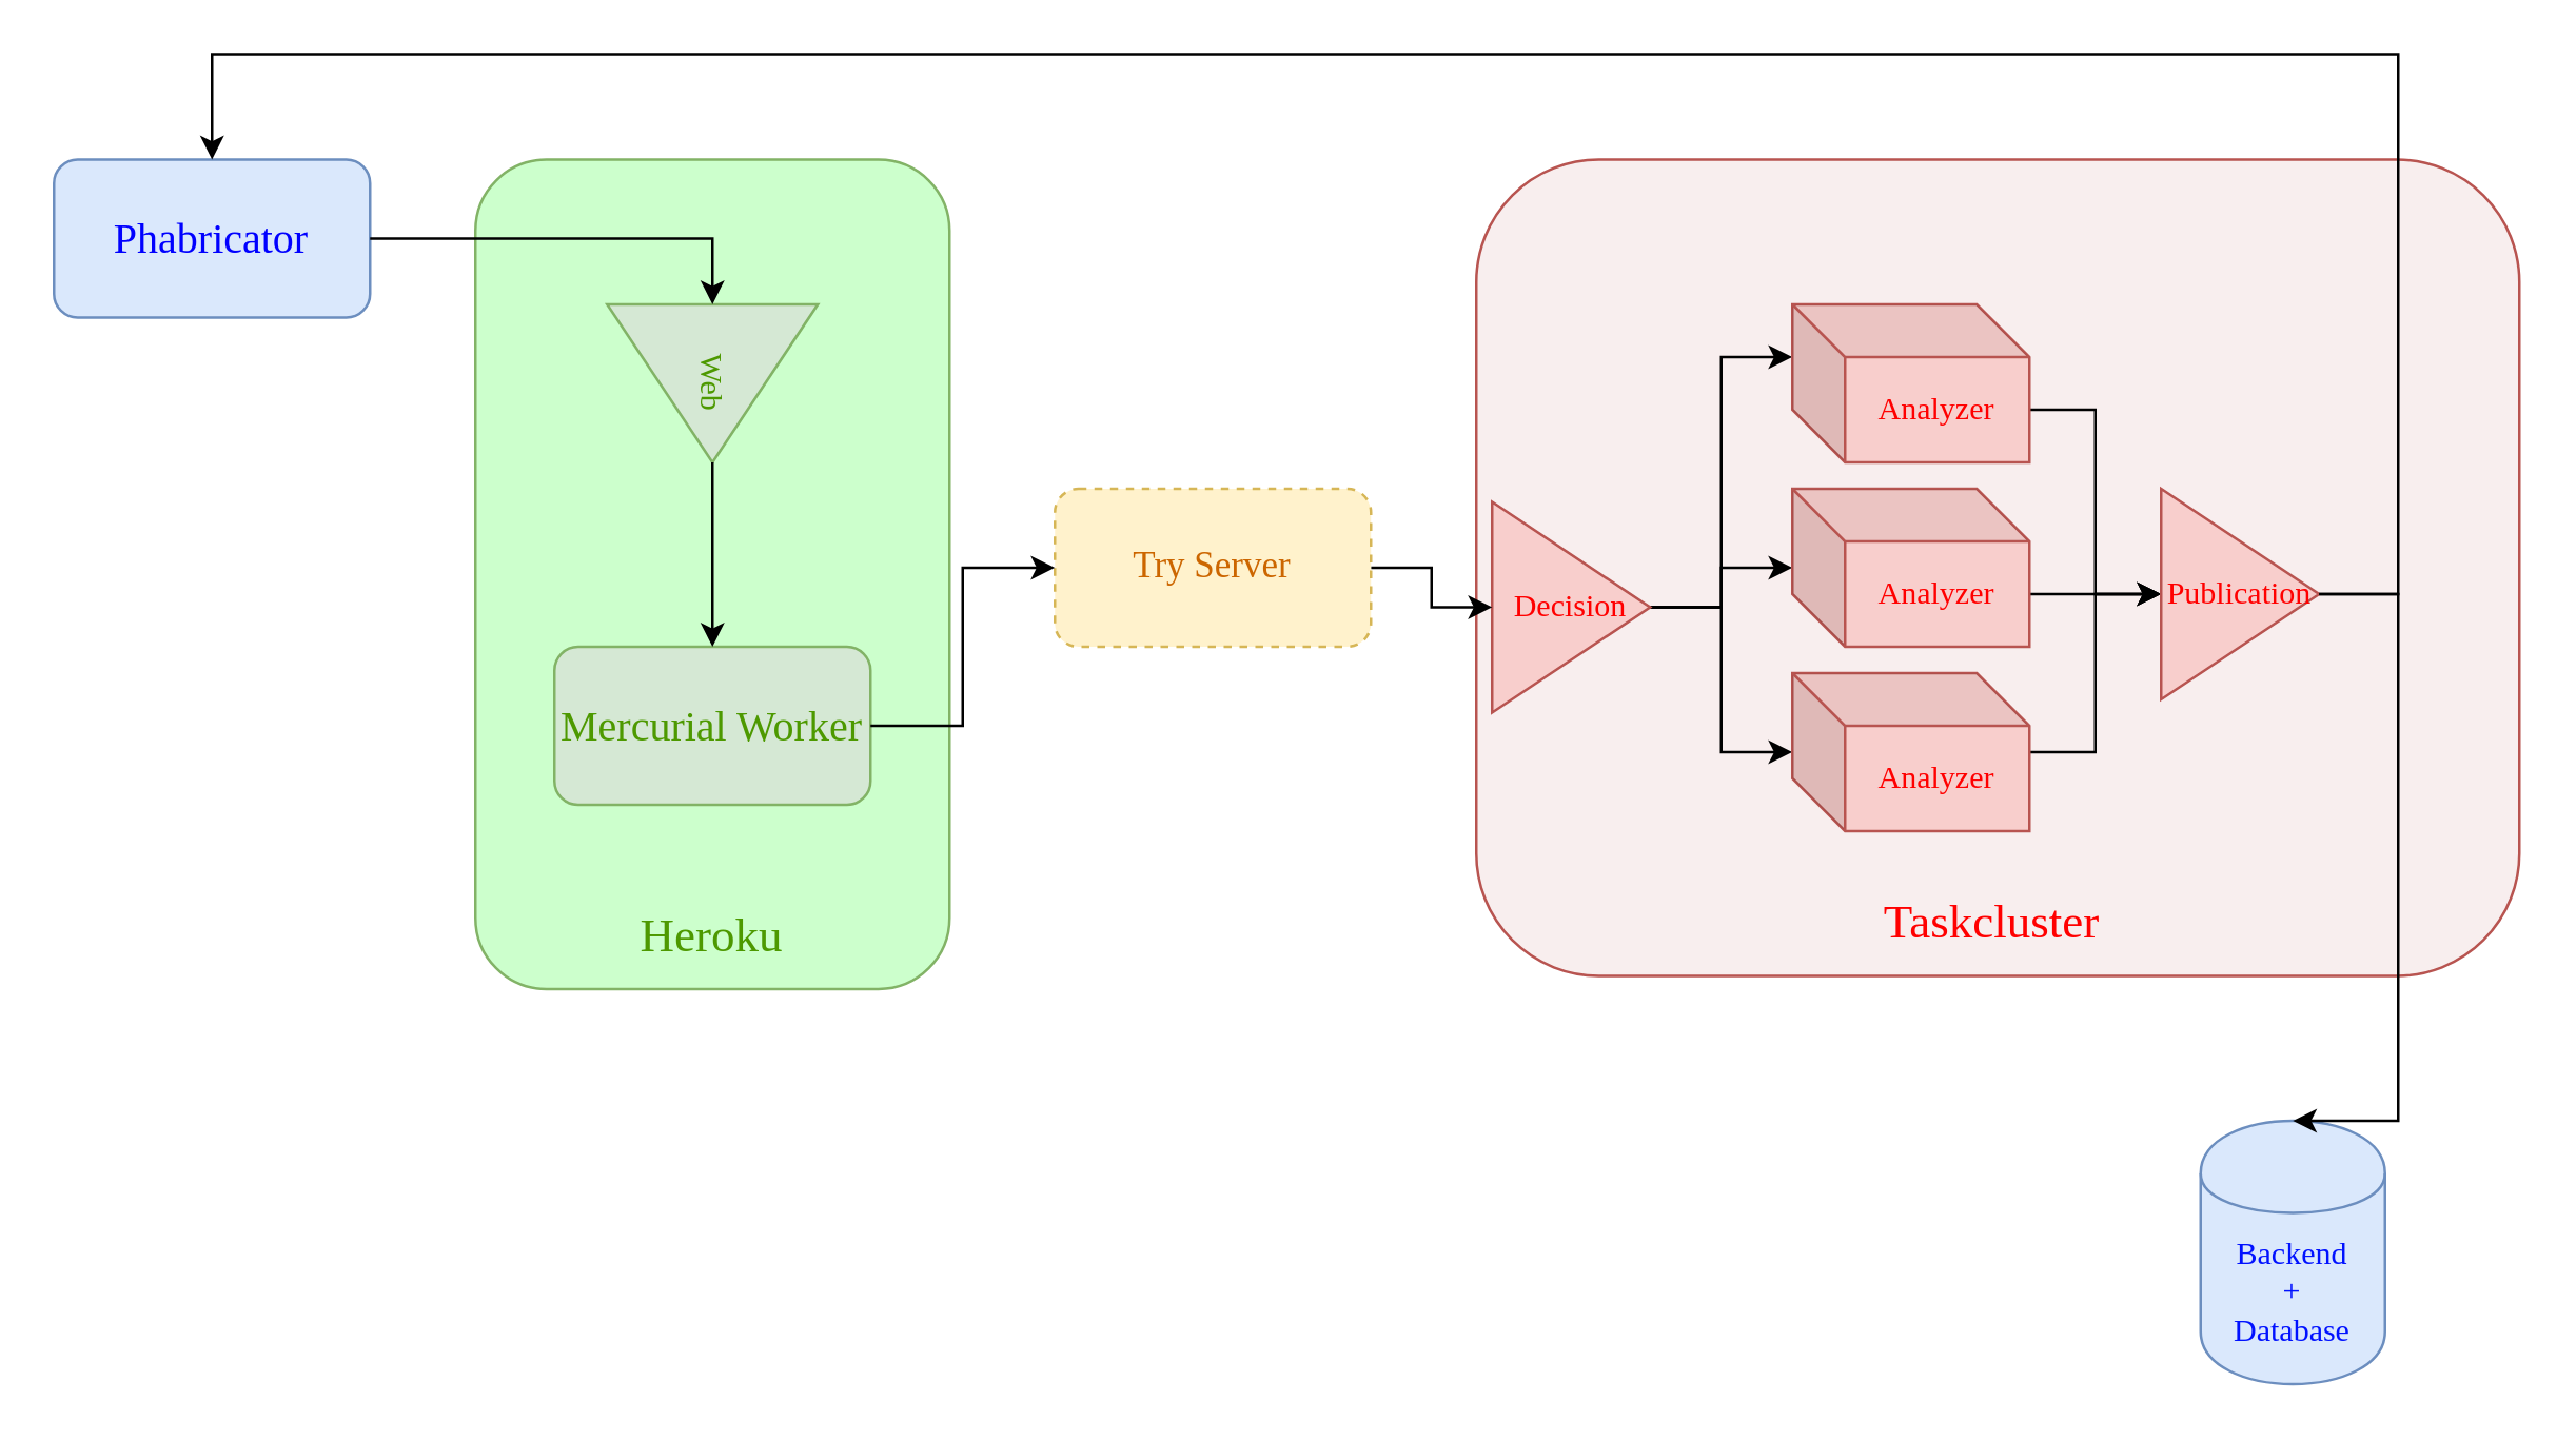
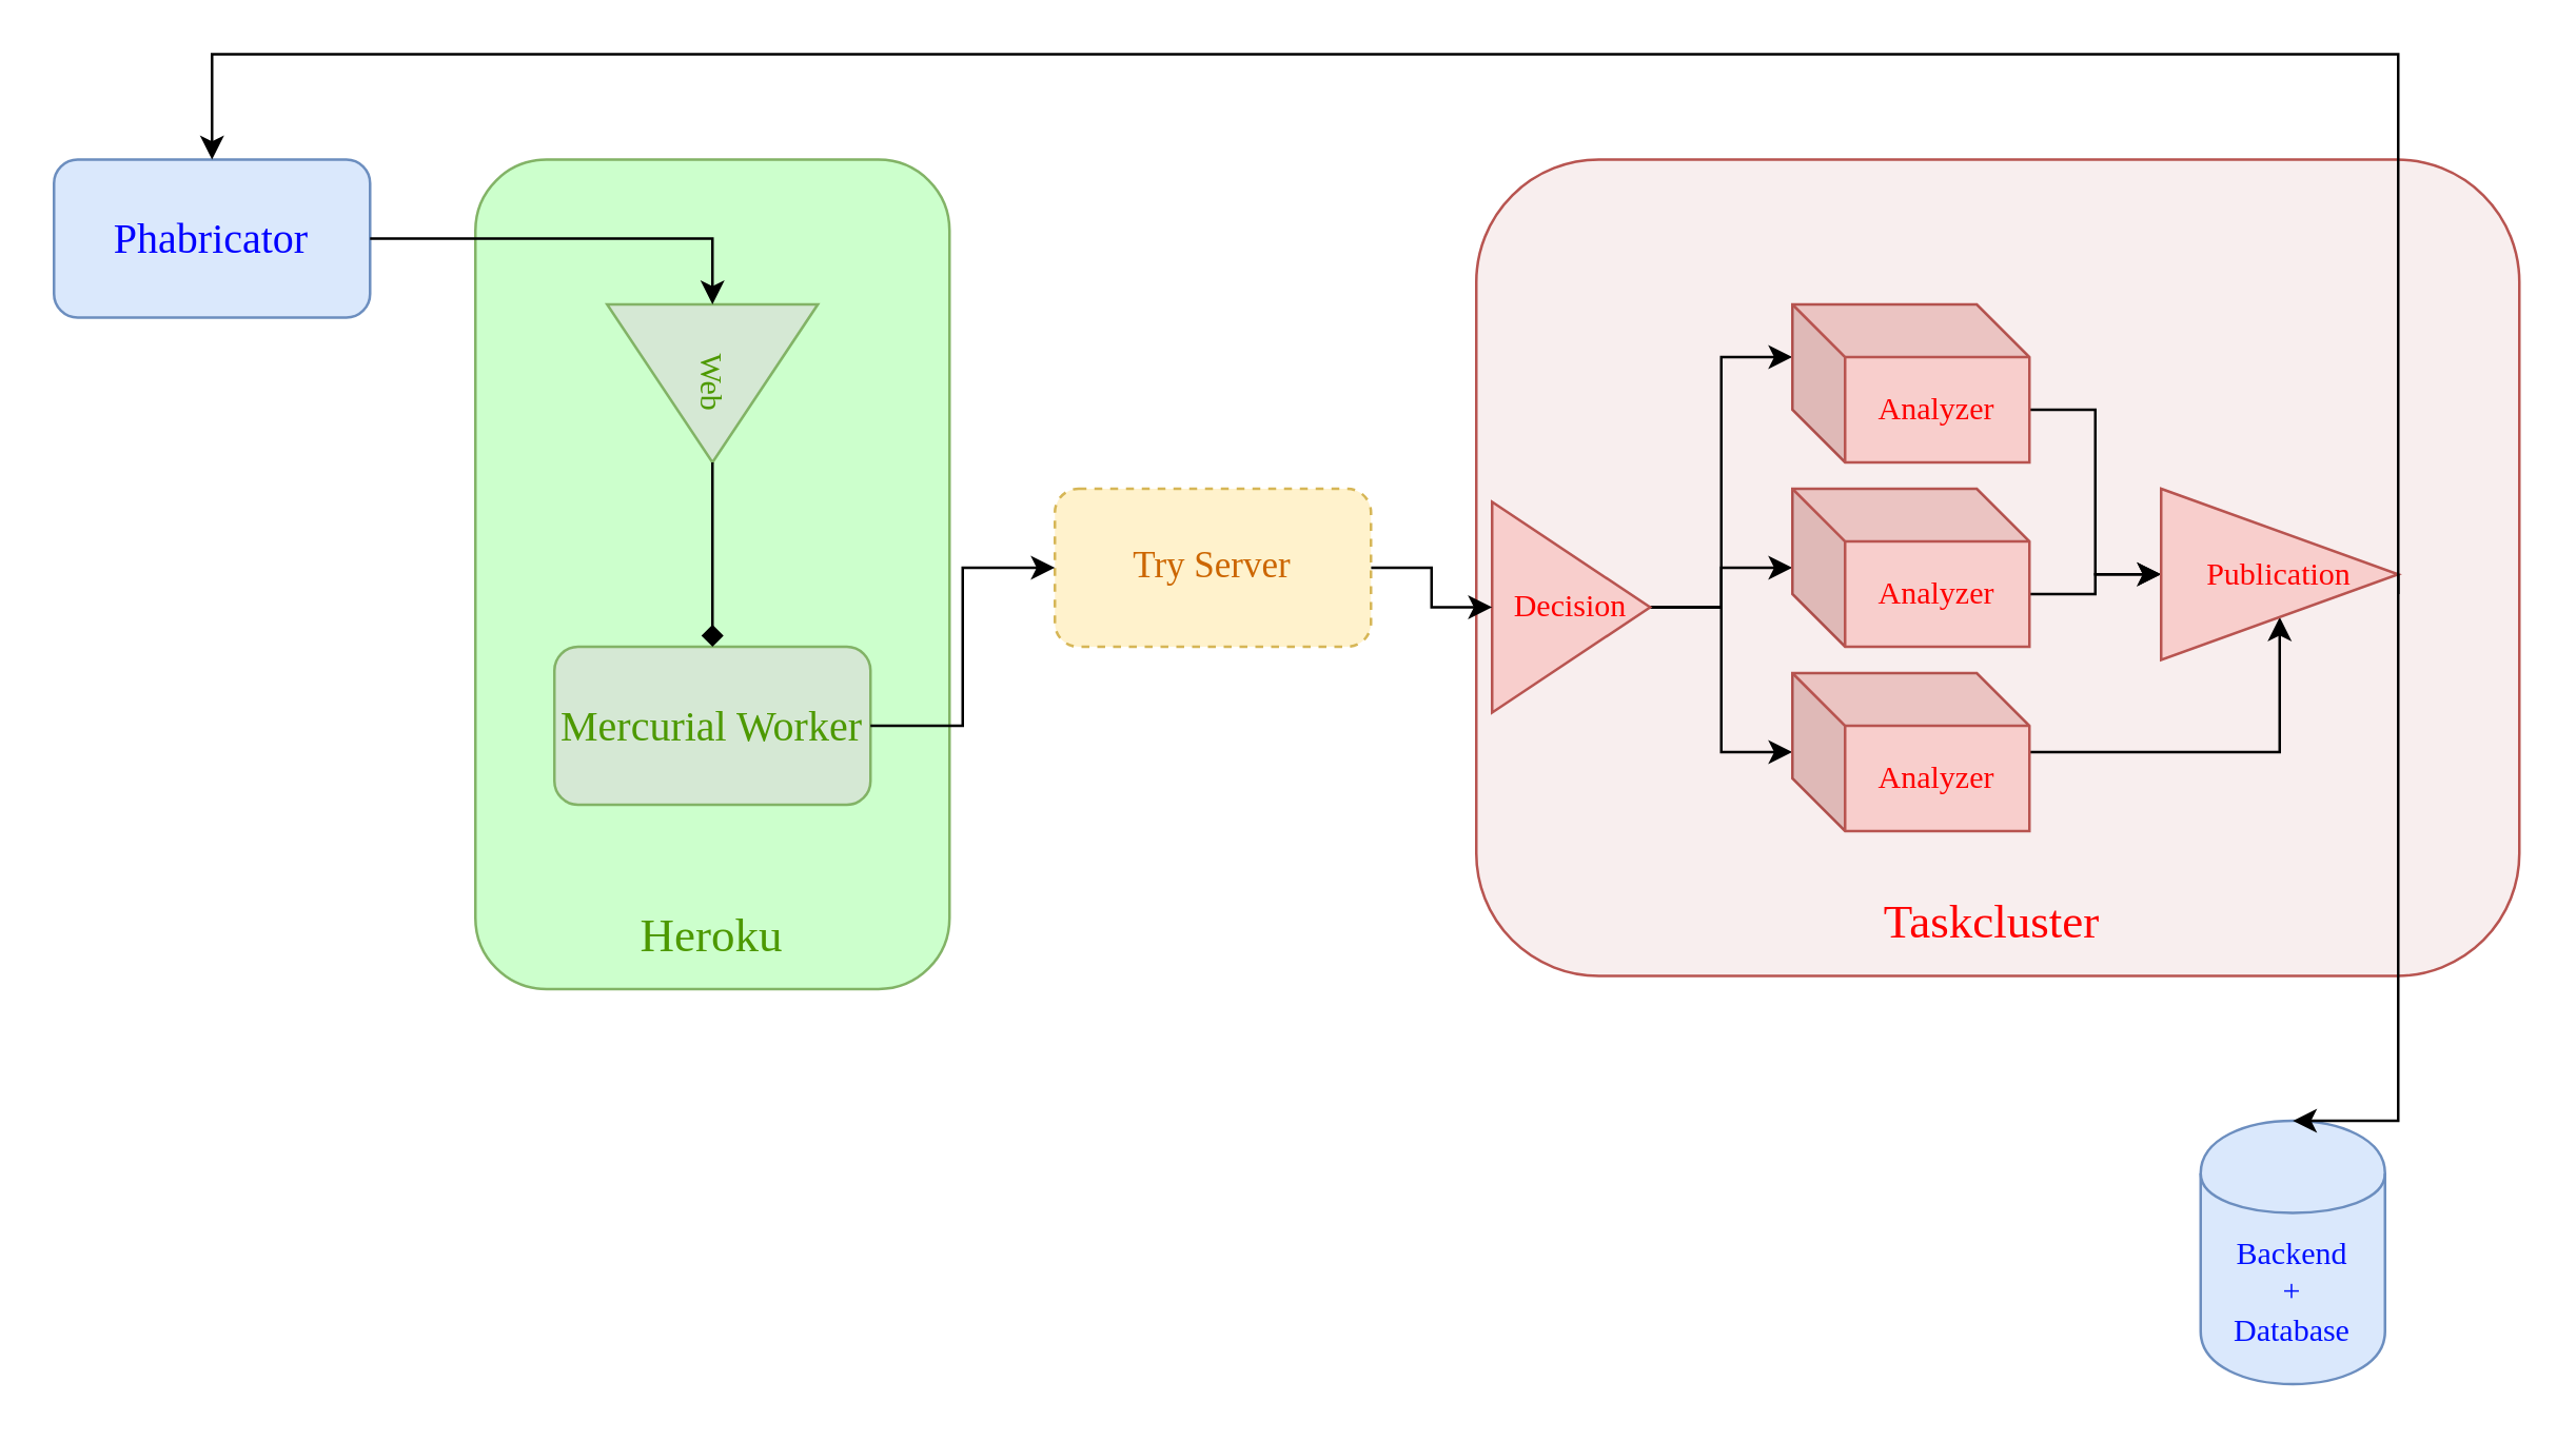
  <mxCell id="0" />
  <mxCell id="1" parent="0" />
  <mxCell id="2" value="&lt;font style=&quot;font-size: 16px&quot; color=&quot;#0000FF&quot;&gt;Phabricator&lt;/font&gt;" style="rounded=1;whiteSpace=wrap;html=1;fontFamily=Ubuntu;fillColor=#dae8fc;strokeColor=#6c8ebf;" vertex="1" parent="1"><mxGeometry x="20" y="60" width="120" height="60" as="geometry" /></mxCell>
  <mxCell id="3" value="" style="group" vertex="1" connectable="0" parent="1"><mxGeometry x="180" y="60" width="180" height="315" as="geometry" /></mxCell>
  <mxCell id="4" value="" style="rounded=1;whiteSpace=wrap;html=1;fillColor=#CCFFCC;strokeColor=#82b366;" vertex="1" parent="3"><mxGeometry width="180" height="315" as="geometry" /></mxCell>
  <mxCell id="5" value="&lt;font color=&quot;#00CC00&quot;&gt;&lt;font face=&quot;Ubuntu&quot; color=&quot;#4D9900&quot;&gt;Web&lt;/font&gt;&lt;br&gt;&lt;/font&gt;" style="triangle;whiteSpace=wrap;html=1;rotation=90;fillColor=#d5e8d4;strokeColor=#82b366;" vertex="1" parent="3"><mxGeometry x="60" y="45" width="60" height="80" as="geometry" /></mxCell>
  <mxCell id="6" value="&lt;font style=&quot;font-size: 16px&quot; color=&quot;#4D9900&quot;&gt;&lt;font face=&quot;Ubuntu&quot;&gt;Mercurial Worker&lt;/font&gt;&lt;br&gt;&lt;/font&gt;" style="rounded=1;whiteSpace=wrap;html=1;fillColor=#d5e8d4;strokeColor=#82b366;" vertex="1" parent="3"><mxGeometry x="30" y="185" width="120" height="60" as="geometry" /></mxCell>
  <mxCell id="7" value="&lt;font style=&quot;font-size: 18px&quot; face=&quot;Ubuntu&quot; color=&quot;#4D9900&quot;&gt;Heroku&lt;/font&gt;" style="text;html=1;strokeColor=none;fillColor=none;align=center;verticalAlign=middle;whiteSpace=wrap;rounded=0;" vertex="1" parent="3"><mxGeometry x="70" y="285" width="40" height="20" as="geometry" /></mxCell>
- <mxCell id="8" style="edgeStyle=orthogonalEdgeStyle;rounded=0;orthogonalLoop=1;jettySize=auto;html=1;exitX=1;exitY=0.5;exitDx=0;exitDy=0;entryX=0.5;entryY=0;entryDx=0;entryDy=0;" edge="1" parent="3" source="5" target="6"><mxGeometry relative="1" as="geometry" /></mxCell>
+ <mxCell id="8" style="edgeStyle=orthogonalEdgeStyle;rounded=0;orthogonalLoop=1;jettySize=auto;html=1;exitX=1;exitY=0.5;exitDx=0;exitDy=0;entryX=0.5;entryY=0;entryDx=0;entryDy=0;endArrow=diamond;" edge="1" parent="3" source="5" target="6"><mxGeometry relative="1" as="geometry" /></mxCell>
  <mxCell id="9" value="" style="group" vertex="1" connectable="0" parent="1"><mxGeometry x="560" y="60" width="396" height="310" as="geometry" /></mxCell>
  <mxCell id="10" value="" style="rounded=1;whiteSpace=wrap;html=1;fillColor=#F8EEEE;strokeColor=#b85450;" vertex="1" parent="9"><mxGeometry width="396" height="310" as="geometry" /></mxCell>
  <mxCell id="11" value="&lt;font style=&quot;font-size: 18px&quot; face=&quot;Ubuntu&quot; color=&quot;#FF0000&quot;&gt;Taskcluster&lt;/font&gt;" style="text;html=1;strokeColor=none;fillColor=none;align=center;verticalAlign=middle;whiteSpace=wrap;rounded=0;" vertex="1" parent="9"><mxGeometry x="176" y="280" width="40" height="20" as="geometry" /></mxCell>
  <mxCell id="12" style="edgeStyle=orthogonalEdgeStyle;rounded=0;orthogonalLoop=1;jettySize=auto;html=1;" edge="1" parent="9" source="15" target="19"><mxGeometry relative="1" as="geometry" /></mxCell>
  <mxCell id="13" style="edgeStyle=orthogonalEdgeStyle;rounded=0;orthogonalLoop=1;jettySize=auto;html=1;entryX=0;entryY=0;entryDx=0;entryDy=20;entryPerimeter=0;" edge="1" parent="9" source="15" target="17"><mxGeometry relative="1" as="geometry" /></mxCell>
  <mxCell id="14" style="edgeStyle=orthogonalEdgeStyle;rounded=0;orthogonalLoop=1;jettySize=auto;html=1;" edge="1" parent="9" source="15" target="21"><mxGeometry relative="1" as="geometry" /></mxCell>
  <mxCell id="15" value="&lt;font face=&quot;Ubuntu&quot; color=&quot;#FF0000&quot;&gt;Decision&lt;/font&gt;" style="triangle;whiteSpace=wrap;html=1;fillColor=#f8cecc;strokeColor=#b85450;" vertex="1" parent="9"><mxGeometry x="6" y="130" width="60" height="80" as="geometry" /></mxCell>
  <mxCell id="16" style="edgeStyle=orthogonalEdgeStyle;rounded=0;orthogonalLoop=1;jettySize=auto;html=1;exitX=0;exitY=0;exitDx=90;exitDy=40;exitPerimeter=0;entryX=0;entryY=0.5;entryDx=0;entryDy=0;" edge="1" parent="9" source="17" target="22"><mxGeometry relative="1" as="geometry" /></mxCell>
  <mxCell id="17" value="&lt;font face=&quot;Ubuntu&quot; color=&quot;#FF0000&quot;&gt;Analyzer&lt;/font&gt;" style="shape=cube;whiteSpace=wrap;html=1;boundedLbl=1;backgroundOutline=1;darkOpacity=0.05;darkOpacity2=0.1;fillColor=#f8cecc;strokeColor=#b85450;" vertex="1" parent="9"><mxGeometry x="120" y="55" width="90" height="60" as="geometry" /></mxCell>
  <mxCell id="18" style="edgeStyle=orthogonalEdgeStyle;rounded=0;orthogonalLoop=1;jettySize=auto;html=1;exitX=0;exitY=0;exitDx=90;exitDy=40;exitPerimeter=0;" edge="1" parent="9" source="19" target="22"><mxGeometry relative="1" as="geometry" /></mxCell>
  <mxCell id="19" value="&lt;font face=&quot;Ubuntu&quot; color=&quot;#FF0000&quot;&gt;Analyzer&lt;/font&gt;" style="shape=cube;whiteSpace=wrap;html=1;boundedLbl=1;backgroundOutline=1;darkOpacity=0.05;darkOpacity2=0.1;fillColor=#f8cecc;strokeColor=#b85450;" vertex="1" parent="9"><mxGeometry x="120" y="125" width="90" height="60" as="geometry" /></mxCell>
  <mxCell id="20" style="edgeStyle=orthogonalEdgeStyle;rounded=0;orthogonalLoop=1;jettySize=auto;html=1;" edge="1" parent="9" source="21" target="22"><mxGeometry relative="1" as="geometry" /></mxCell>
  <mxCell id="21" value="&lt;font face=&quot;Ubuntu&quot; color=&quot;#FF0000&quot;&gt;Analyzer&lt;/font&gt;" style="shape=cube;whiteSpace=wrap;html=1;boundedLbl=1;backgroundOutline=1;darkOpacity=0.05;darkOpacity2=0.1;fillColor=#f8cecc;strokeColor=#b85450;" vertex="1" parent="9"><mxGeometry x="120" y="195" width="90" height="60" as="geometry" /></mxCell>
- <mxCell id="22" value="&lt;font face=&quot;Ubuntu&quot; color=&quot;#FF0000&quot;&gt;Publication&lt;/font&gt;" style="triangle;whiteSpace=wrap;html=1;fillColor=#f8cecc;strokeColor=#b85450;" vertex="1" parent="9"><mxGeometry x="260" y="125" width="60" height="80" as="geometry" /></mxCell>
+ <mxCell id="22" value="&lt;font face=&quot;Ubuntu&quot; color=&quot;#FF0000&quot;&gt;Publication&lt;/font&gt;" style="triangle;whiteSpace=wrap;html=1;fillColor=#f8cecc;strokeColor=#b85450;" vertex="1" parent="9"><mxGeometry x="260" y="125" width="90" height="65" as="geometry" /></mxCell>
  <mxCell id="23" style="edgeStyle=orthogonalEdgeStyle;rounded=0;orthogonalLoop=1;jettySize=auto;html=1;entryX=0;entryY=0.5;entryDx=0;entryDy=0;" edge="1" parent="1" source="24" target="15"><mxGeometry relative="1" as="geometry" /></mxCell>
  <mxCell id="24" value="&lt;font style=&quot;font-size: 14px&quot; face=&quot;Ubuntu&quot; color=&quot;#CC6600&quot;&gt;Try Server&lt;/font&gt;" style="rounded=1;whiteSpace=wrap;html=1;fillColor=#fff2cc;strokeColor=#d6b656;dashed=1;" vertex="1" parent="1"><mxGeometry x="400" y="185" width="120" height="60" as="geometry" /></mxCell>
  <mxCell id="25" style="edgeStyle=orthogonalEdgeStyle;rounded=0;orthogonalLoop=1;jettySize=auto;html=1;entryX=0;entryY=0.5;entryDx=0;entryDy=0;" edge="1" parent="1" source="6" target="24"><mxGeometry relative="1" as="geometry" /></mxCell>
  <mxCell id="26" value="&lt;font face=&quot;Ubuntu&quot; color=&quot;#0011FF&quot;&gt;Backend&lt;br&gt;+&lt;br&gt;Database&lt;/font&gt;" style="shape=cylinder;whiteSpace=wrap;html=1;boundedLbl=1;backgroundOutline=1;fillColor=#dae8fc;strokeColor=#6c8ebf;" vertex="1" parent="1"><mxGeometry x="835" y="425" width="70" height="100" as="geometry" /></mxCell>
  <mxCell id="27" style="edgeStyle=orthogonalEdgeStyle;rounded=0;orthogonalLoop=1;jettySize=auto;html=1;exitX=1;exitY=0.5;exitDx=0;exitDy=0;entryX=0.5;entryY=0;entryDx=0;entryDy=0;" edge="1" parent="1" source="22" target="26"><mxGeometry relative="1" as="geometry"><Array as="points"><mxPoint x="910" y="225" /><mxPoint x="910" y="425" /></Array></mxGeometry></mxCell>
  <mxCell id="28" style="edgeStyle=orthogonalEdgeStyle;rounded=0;orthogonalLoop=1;jettySize=auto;html=1;entryX=0.5;entryY=0;entryDx=0;entryDy=0;exitX=1;exitY=0.5;exitDx=0;exitDy=0;" edge="1" parent="1" source="22" target="2"><mxGeometry relative="1" as="geometry"><Array as="points"><mxPoint x="910" y="225" /><mxPoint x="910" y="20" /><mxPoint x="80" y="20" /></Array></mxGeometry></mxCell>
  <mxCell id="29" style="edgeStyle=orthogonalEdgeStyle;rounded=0;orthogonalLoop=1;jettySize=auto;html=1;entryX=0;entryY=0.5;entryDx=0;entryDy=0;" edge="1" parent="1" source="2" target="5"><mxGeometry relative="1" as="geometry" /></mxCell>
